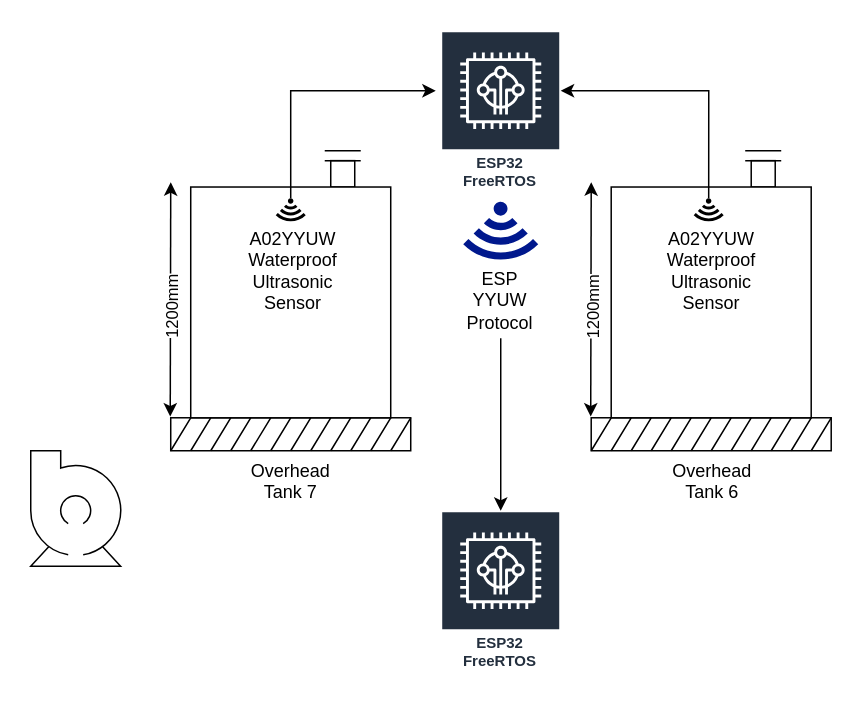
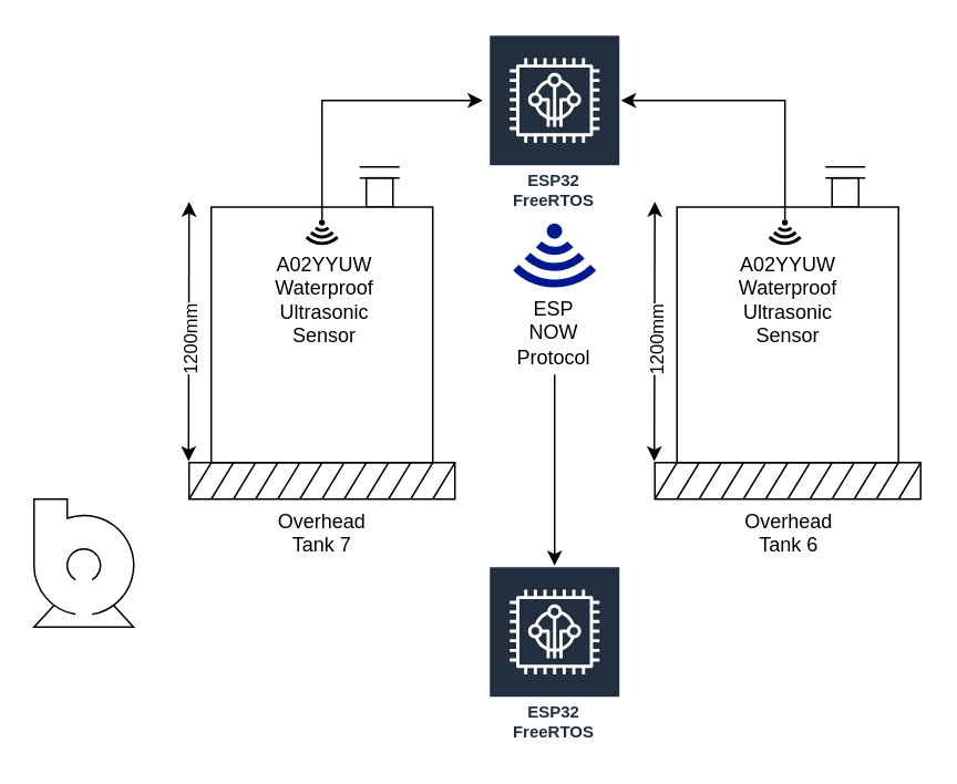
  <mxCell id="0" />
  <mxCell id="1" parent="0" />
  <mxCell id="2" value="Overhead&lt;br&gt;Tank 7" style="shape=mxgraph.pid.vessels.tank_(concrete_base);html=1;pointerEvents=1;align=center;verticalLabelPosition=bottom;verticalAlign=top;dashed=0;" vertex="1" parent="1"><mxGeometry x="113.32" y="100" width="160" height="200" as="geometry" /></mxCell>
  <mxCell id="3" value="" style="endArrow=classic;startArrow=classic;html=1;exitX=-0.002;exitY=0.886;exitDx=0;exitDy=0;exitPerimeter=0;" edge="1" parent="1" source="2"><mxGeometry width="50" height="50" relative="1" as="geometry"><mxPoint x="113.32" y="277" as="sourcePoint" /><mxPoint x="113.32" y="121" as="targetPoint" /></mxGeometry></mxCell>
  <mxCell id="4" value="1200mm" style="edgeLabel;html=1;align=center;verticalAlign=middle;resizable=0;points=[];rotation=-90;" vertex="1" connectable="0" parent="3"><mxGeometry x="-0.084" y="-1" relative="1" as="geometry"><mxPoint as="offset" /></mxGeometry></mxCell>
  <mxCell id="5" value="ESP32&lt;br&gt;FreeRTOS" style="outlineConnect=0;fontColor=#232F3E;gradientColor=none;strokeColor=#ffffff;fillColor=#232F3E;dashed=0;verticalLabelPosition=middle;verticalAlign=bottom;align=center;html=1;whiteSpace=wrap;fontSize=10;fontStyle=1;spacing=3;shape=mxgraph.aws4.productIcon;prIcon=mxgraph.aws4.freertos;" vertex="1" parent="1"><mxGeometry x="293.32" y="20" width="80" height="110" as="geometry" /></mxCell>
  <mxCell id="6" value="Overhead&lt;br&gt;Tank 6" style="shape=mxgraph.pid.vessels.tank_(concrete_base);html=1;pointerEvents=1;align=center;verticalLabelPosition=bottom;verticalAlign=top;dashed=0;" vertex="1" parent="1"><mxGeometry x="393.64" y="100" width="160" height="200" as="geometry" /></mxCell>
  <mxCell id="7" value="" style="endArrow=classic;startArrow=classic;html=1;exitX=-0.002;exitY=0.886;exitDx=0;exitDy=0;exitPerimeter=0;" edge="1" parent="1" source="6"><mxGeometry width="50" height="50" relative="1" as="geometry"><mxPoint x="393.64" y="277" as="sourcePoint" /><mxPoint x="393.64" y="121" as="targetPoint" /></mxGeometry></mxCell>
  <mxCell id="8" value="1200mm" style="edgeLabel;html=1;align=center;verticalAlign=middle;resizable=0;points=[];rotation=-90;" vertex="1" connectable="0" parent="7"><mxGeometry x="-0.084" y="-1" relative="1" as="geometry"><mxPoint as="offset" /></mxGeometry></mxCell>
  <mxCell id="9" value="ESP32&lt;br&gt;FreeRTOS" style="outlineConnect=0;fontColor=#232F3E;gradientColor=none;strokeColor=#ffffff;fillColor=#232F3E;dashed=0;verticalLabelPosition=middle;verticalAlign=bottom;align=center;html=1;whiteSpace=wrap;fontSize=10;fontStyle=1;spacing=3;shape=mxgraph.aws4.productIcon;prIcon=mxgraph.aws4.freertos;" vertex="1" parent="1"><mxGeometry x="293.32" y="340" width="80" height="110" as="geometry" /></mxCell>
  <mxCell id="10" style="edgeStyle=orthogonalEdgeStyle;rounded=0;orthogonalLoop=1;jettySize=auto;html=1;" edge="1" parent="1" source="11"><mxGeometry relative="1" as="geometry"><mxPoint x="290" y="60" as="targetPoint" /><Array as="points"><mxPoint x="193" y="60" /></Array></mxGeometry></mxCell>
  <mxCell id="11" value="" style="aspect=fixed;pointerEvents=1;shadow=0;dashed=0;html=1;strokeColor=none;labelPosition=center;verticalLabelPosition=bottom;verticalAlign=top;align=center;fillColor=#000000;shape=mxgraph.mscae.enterprise.wireless_connection;rotation=90;" vertex="1" parent="1"><mxGeometry x="184.92" y="130" width="16.8" height="20" as="geometry" /></mxCell>
  <mxCell id="12" value="" style="aspect=fixed;pointerEvents=1;shadow=0;dashed=0;html=1;strokeColor=none;labelPosition=center;verticalLabelPosition=bottom;verticalAlign=top;align=center;fillColor=#00188D;shape=mxgraph.mscae.enterprise.wireless_connection;rotation=90;" vertex="1" parent="1"><mxGeometry x="312.32" y="130" width="42" height="50" as="geometry" /></mxCell>
  <mxCell id="13" style="edgeStyle=orthogonalEdgeStyle;rounded=0;orthogonalLoop=1;jettySize=auto;html=1;" edge="1" parent="1" source="14" target="9"><mxGeometry relative="1" as="geometry" /></mxCell>
- <mxCell id="14" value="ESP YYUW&lt;br&gt;Protocol" style="text;html=1;strokeColor=none;fillColor=none;align=center;verticalAlign=middle;whiteSpace=wrap;rounded=0;" vertex="1" parent="1"><mxGeometry x="308.32" y="175" width="50" height="50" as="geometry" /></mxCell>
+ <mxCell id="14" value="ESP NOW&lt;br&gt;Protocol" style="text;html=1;strokeColor=none;fillColor=none;align=center;verticalAlign=middle;whiteSpace=wrap;rounded=0;" vertex="1" parent="1"><mxGeometry x="308.32" y="175" width="50" height="50" as="geometry" /></mxCell>
  <mxCell id="15" value="" style="shape=mxgraph.pid.pumps.centrifugal_pump_2;html=1;pointerEvents=1;align=center;verticalLabelPosition=bottom;verticalAlign=top;dashed=0;" vertex="1" parent="1"><mxGeometry x="20" y="300" width="62" height="77" as="geometry" /></mxCell>
  <mxCell id="16" value="A02YYUW&lt;br&gt;Waterproof&lt;br&gt;Ultrasonic&lt;br&gt;Sensor" style="text;html=1;strokeColor=none;fillColor=none;align=center;verticalAlign=middle;whiteSpace=wrap;rounded=0;" vertex="1" parent="1"><mxGeometry x="170" y="150" width="50" height="60" as="geometry" /></mxCell>
  <mxCell id="17" style="edgeStyle=orthogonalEdgeStyle;rounded=0;orthogonalLoop=1;jettySize=auto;html=1;" edge="1" parent="1" source="18" target="5"><mxGeometry relative="1" as="geometry"><mxPoint x="440" y="60" as="targetPoint" /><Array as="points"><mxPoint x="472" y="60" /></Array></mxGeometry></mxCell>
  <mxCell id="18" value="" style="aspect=fixed;pointerEvents=1;shadow=0;dashed=0;html=1;strokeColor=none;labelPosition=center;verticalLabelPosition=bottom;verticalAlign=top;align=center;fillColor=#000000;shape=mxgraph.mscae.enterprise.wireless_connection;rotation=90;" vertex="1" parent="1"><mxGeometry x="463.56" y="130" width="16.8" height="20" as="geometry" /></mxCell>
  <mxCell id="19" value="A02YYUW&lt;br&gt;Waterproof&lt;br&gt;Ultrasonic&lt;br&gt;Sensor" style="text;html=1;strokeColor=none;fillColor=none;align=center;verticalAlign=middle;whiteSpace=wrap;rounded=0;" vertex="1" parent="1"><mxGeometry x="448.64" y="150" width="50" height="60" as="geometry" /></mxCell>
